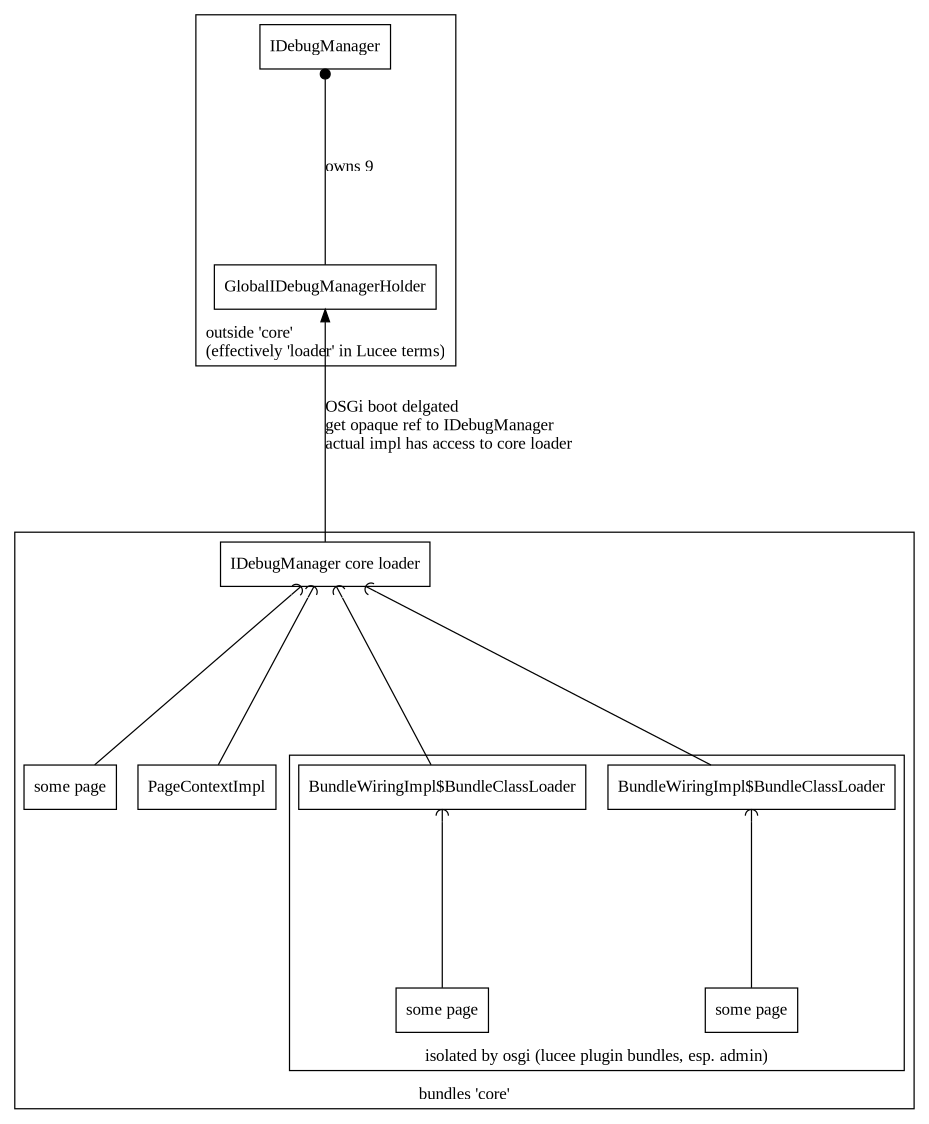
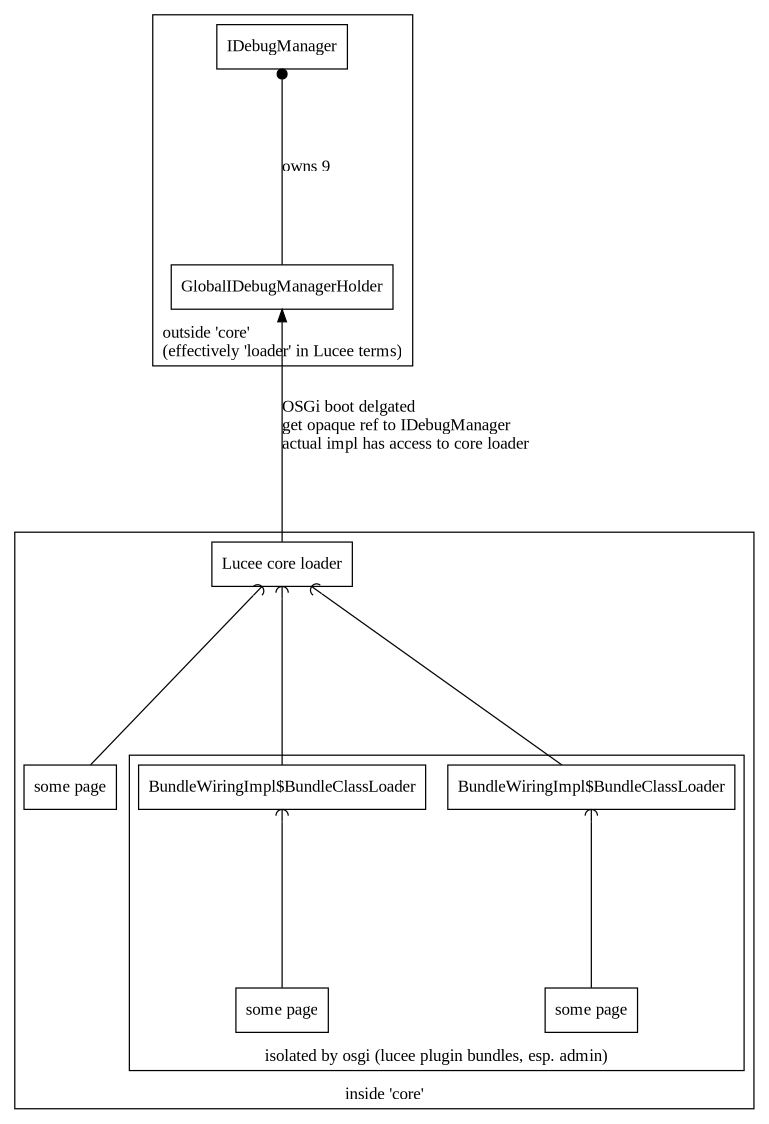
  digraph {
    compound=true
    fontname="Liberation Serif"
    rankdir=BT
    ranksep=2
    node [fontname="Liberation Serif" shape=rect]
    edge [arrowhead=curve fontname="Liberation Serif"]
    n1 [label="BundleWiringImpl$BundleClassLoader"]
    n2 [label="some page"]
    n3 [label="BundleWiringImpl$BundleClassLoader"]
    n4 [label="some page"]
-   PageContextImpl
-   n6 [label="IDebugManager core loader"]
+   n6 [label="Lucee core loader"]
    n7 [label="some page"]
    IDebugManager
    GlobalIDebugManagerHolder
    subgraph cluster_1 {
-     label="bundles 'core'"
-     PageContextImpl
+     label="inside 'core'"
      n6
      n7
      subgraph cluster_2 {
        label="isolated by osgi (lucee plugin bundles, esp. admin)"
        n1
        n2
        n3
        n4
      }
    }
    subgraph cluster_3 {
      label="outside 'core'\l(effectively 'loader' in Lucee terms)"
      IDebugManager
      GlobalIDebugManagerHolder
    }
    n1 -> n6
    n2 -> n1
    n3 -> n6
    n4 -> n3
-   PageContextImpl -> n6
    n6 -> GlobalIDebugManagerHolder [label="OSGi boot delgated\lget opaque ref to IDebugManager\lactual impl has access to core loader" arrowhead=""]
    n7 -> n6
    GlobalIDebugManagerHolder -> IDebugManager [arrowhead=dot label="owns 9"]
  }
